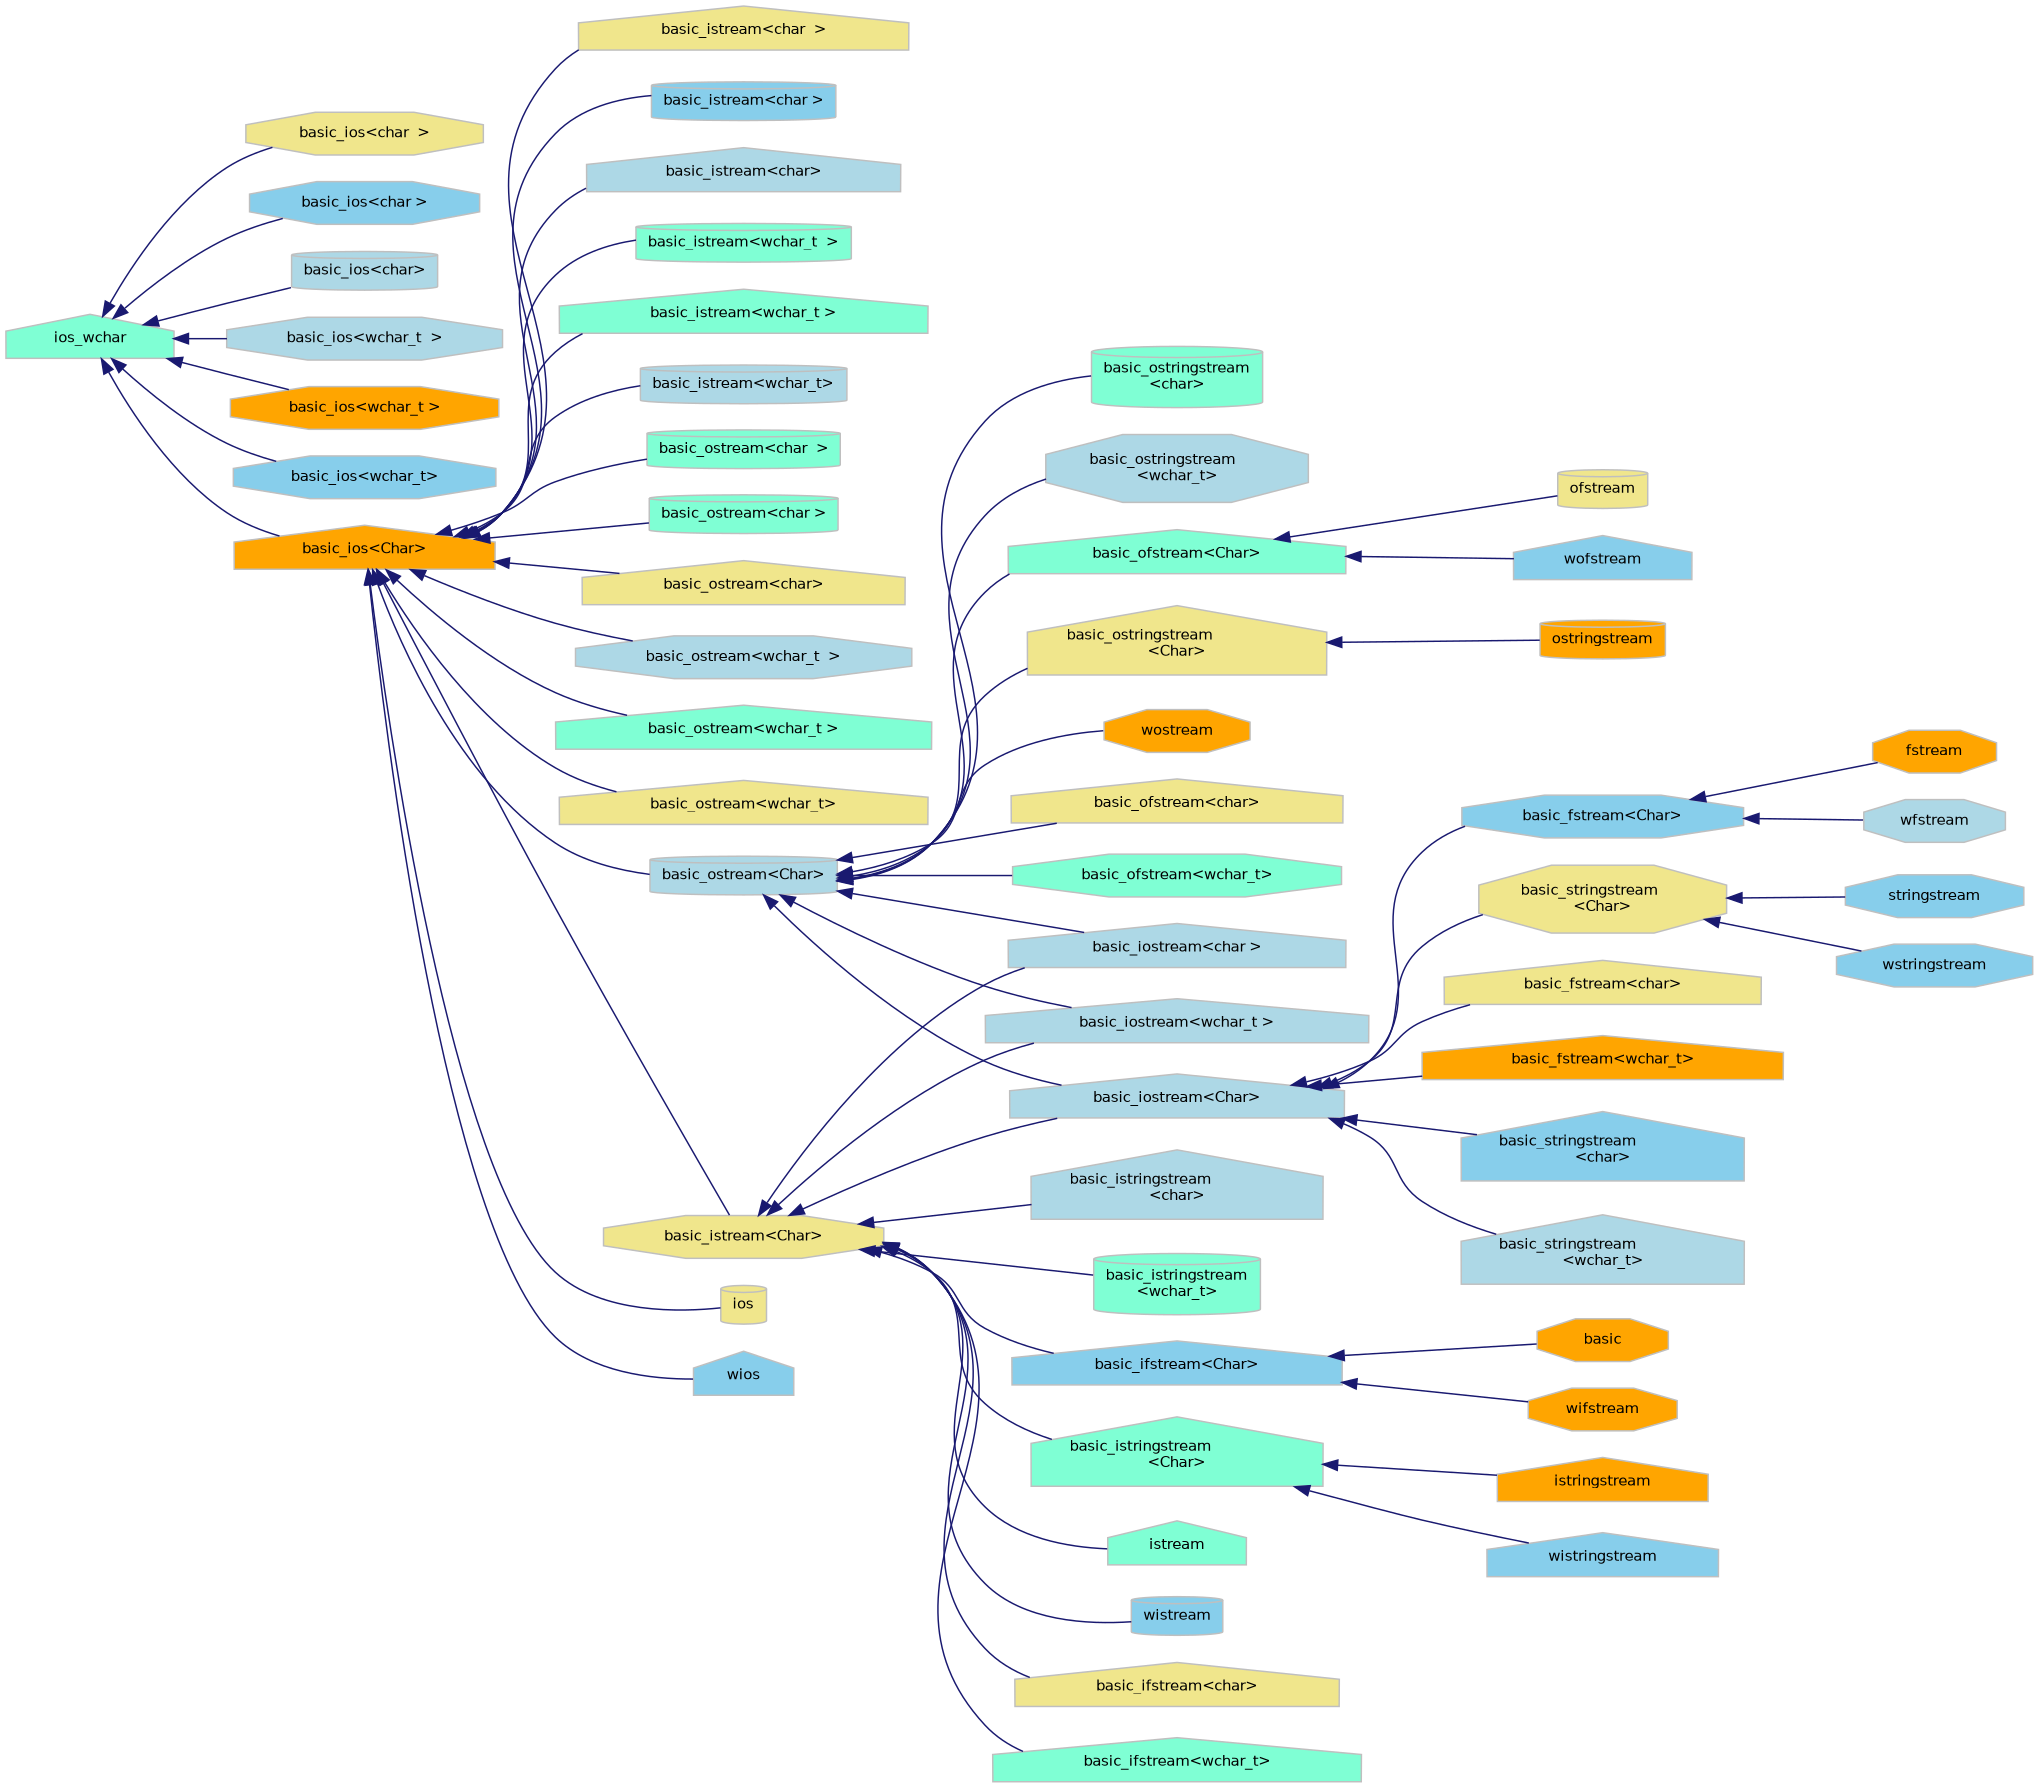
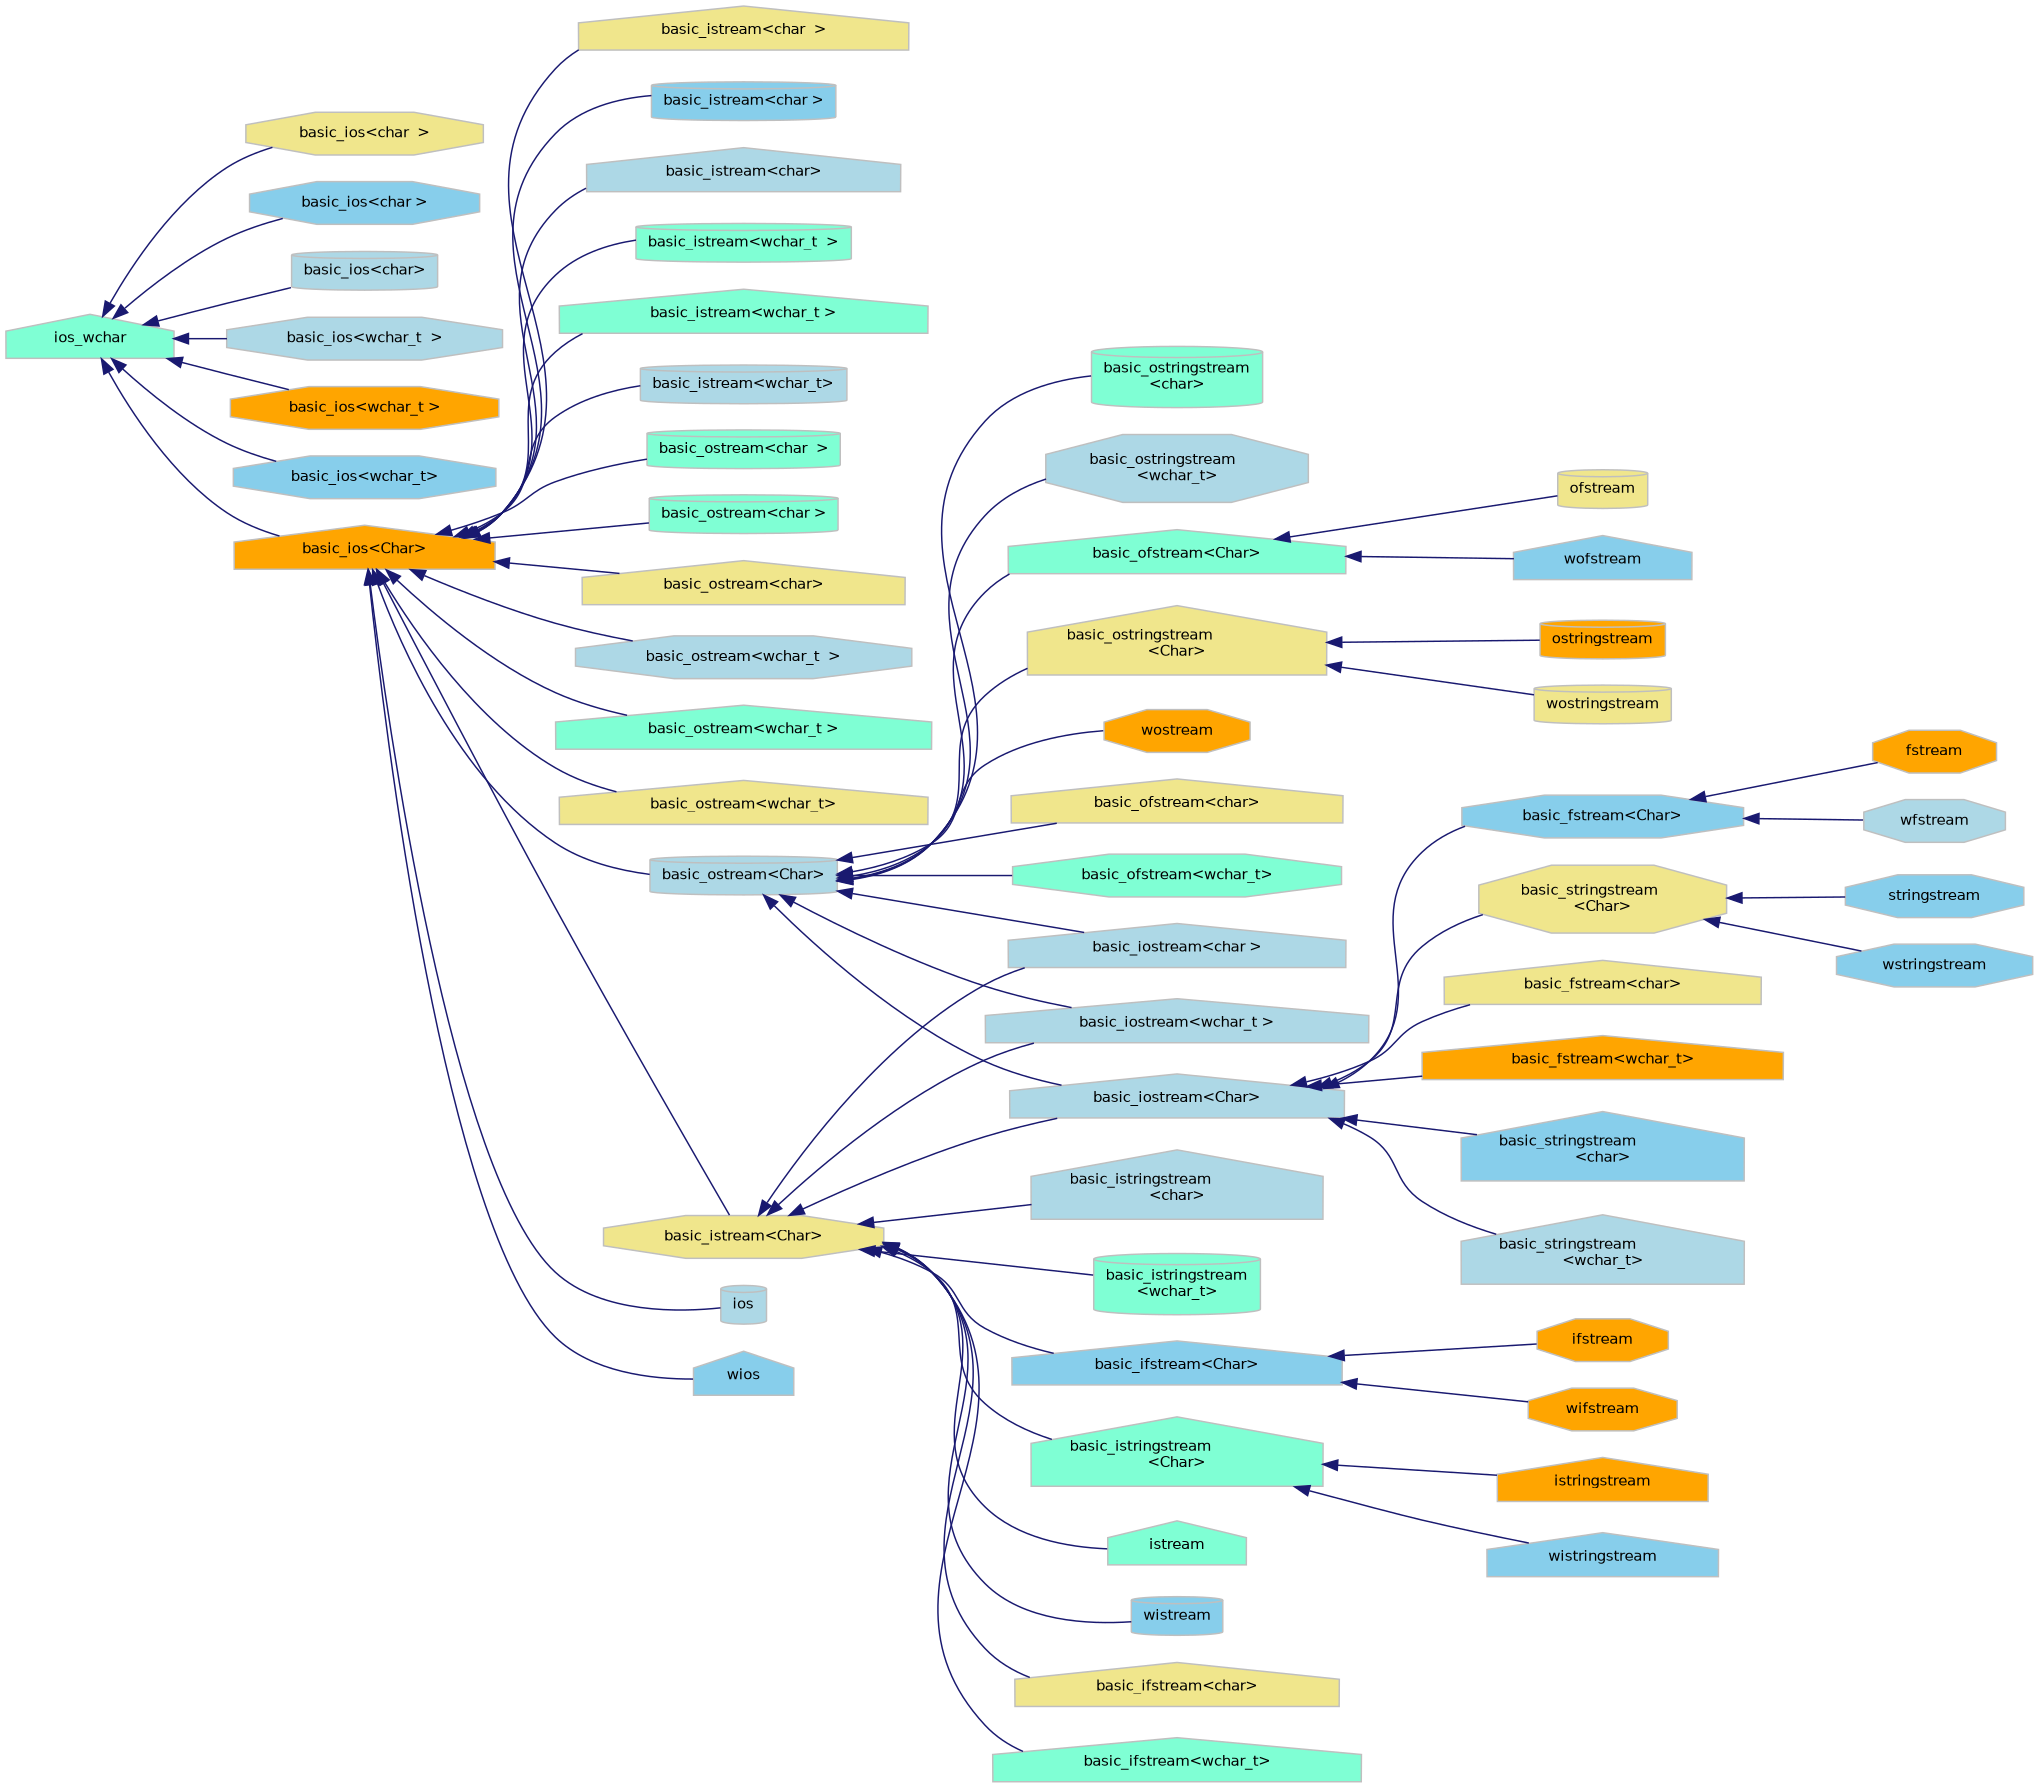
  digraph {
    rankdir=LR
    node [color=grey75 fillcolor=lightblue fontname=Helvetica fontsize=10 shape=house style=filled]
    edge [color=midnightblue dir=back fontname=Helvetica fontsize=10 labelfontname=Helvetica labelfontsize=10 style=solid]
    n1 [fillcolor=aquamarine height=0.2 label=ios_wchar width=0.4]
    n2 [fillcolor=khaki height=0.2 label="basic_ios\<char  \>" shape=octagon width=0.4]
    n3 [fillcolor=skyblue height=0.2 label="basic_ios\<char \>" shape=octagon width=0.4]
    n4 [height=0.2 label="basic_ios\<char\>" shape=cylinder width=0.4]
    n5 [height=0.2 label="basic_ios\<wchar_t  \>" shape=octagon width=0.4]
    n6 [fillcolor=orange height=0.2 label="basic_ios\<wchar_t \>" shape=octagon width=0.4]
    n7 [fillcolor=skyblue height=0.2 label="basic_ios\<wchar_t\>" shape=octagon width=0.4]
    n8 [fillcolor=orange height=0.2 label="basic_ios\<Char\>" width=0.4]
    n9 [fillcolor=khaki height=0.2 label="basic_istream\<char  \>" width=0.4]
    n10 [fillcolor=skyblue height=0.2 label="basic_istream\<char \>" shape=cylinder width=0.4]
    n11 [height=0.2 label="basic_istream\<char\>" width=0.4]
    n12 [fillcolor=aquamarine height=0.2 label="basic_istream\<wchar_t  \>" shape=cylinder width=0.4]
    n13 [fillcolor=aquamarine height=0.2 label="basic_istream\<wchar_t \>" width=0.4]
    n14 [height=0.2 label="basic_istream\<wchar_t\>" shape=cylinder width=0.4]
    n15 [fillcolor=aquamarine height=0.2 label="basic_ostream\<char  \>" shape=cylinder width=0.4]
    n16 [fillcolor=aquamarine height=0.2 label="basic_ostream\<char \>" shape=cylinder width=0.4]
    n17 [fillcolor=khaki height=0.2 label="basic_ostream\<char\>" width=0.4]
    n18 [height=0.2 label="basic_ostream\<wchar_t  \>" shape=octagon width=0.4]
    n19 [fillcolor=aquamarine height=0.2 label="basic_ostream\<wchar_t \>" width=0.4]
    n20 [fillcolor=khaki height=0.2 label="basic_ostream\<wchar_t\>" width=0.4]
    n21 [fillcolor=khaki height=0.2 label="basic_istream\<Char\>" shape=octagon width=0.4]
    n22 [height=0.2 label="basic_ostream\<Char\>" shape=cylinder width=0.4]
-   n23 [fillcolor=khaki height=0.2 label=ios shape=cylinder width=0.4]
+   n23 [height=0.2 label=ios shape=cylinder width=0.4]
    n24 [fillcolor=skyblue height=0.2 label=wios width=0.4]
    n25 [fillcolor=khaki height=0.2 label="basic_ifstream\<char\>" width=0.4]
    n26 [fillcolor=aquamarine height=0.2 label="basic_ifstream\<wchar_t\>" width=0.4]
    n27 [height=0.2 label="basic_iostream\<char \>" width=0.4]
    n28 [height=0.2 label="basic_iostream\<wchar_t \>" width=0.4]
    n29 [height=0.2 label="basic_istringstream\l\<char\>" width=0.4]
    n30 [fillcolor=aquamarine height=0.2 label="basic_istringstream\l\<wchar_t\>" shape=cylinder width=0.4]
    n31 [fillcolor=skyblue height=0.2 label="basic_ifstream\<Char\>" width=0.4]
    n32 [height=0.2 label="basic_iostream\<Char\>" width=0.4]
    n33 [fillcolor=aquamarine height=0.2 label="basic_istringstream\l\<Char\>" width=0.4]
    n34 [fillcolor=aquamarine height=0.2 label=istream width=0.4]
    n35 [fillcolor=skyblue height=0.2 label=wistream shape=cylinder width=0.4]
    n36 [fillcolor=khaki height=0.2 label="basic_ofstream\<char\>" width=0.4]
    n37 [fillcolor=aquamarine height=0.2 label="basic_ofstream\<wchar_t\>" shape=octagon width=0.4]
    n38 [fillcolor=aquamarine height=0.2 label="basic_ostringstream\l\<char\>" shape=cylinder width=0.4]
    n39 [height=0.2 label="basic_ostringstream\l\<wchar_t\>" shape=octagon width=0.4]
    n40 [fillcolor=aquamarine height=0.2 label="basic_ofstream\<Char\>" width=0.4]
    n41 [fillcolor=khaki height=0.2 label="basic_ostringstream\l\<Char\>" width=0.4]
    n42 [fillcolor=orange height=0.2 label=wostream shape=octagon width=0.4]
-   n43 [fillcolor=orange height=0.2 label=basic shape=octagon width=0.4]
+   n43 [fillcolor=orange height=0.2 label=ifstream shape=octagon width=0.4]
    n44 [fillcolor=orange height=0.2 label=wifstream shape=octagon width=0.4]
    n45 [fillcolor=khaki height=0.2 label="basic_fstream\<char\>" width=0.4]
    n46 [fillcolor=orange height=0.2 label="basic_fstream\<wchar_t\>" width=0.4]
    n47 [fillcolor=skyblue height=0.2 label="basic_stringstream\l\<char\>" width=0.4]
    n48 [height=0.2 label="basic_stringstream\l\<wchar_t\>" width=0.4]
    n49 [fillcolor=skyblue height=0.2 label="basic_fstream\<Char\>" shape=octagon width=0.4]
    n50 [fillcolor=khaki height=0.2 label="basic_stringstream\l\<Char\>" shape=octagon width=0.4]
    n51 [fillcolor=orange height=0.2 label=istringstream width=0.4]
    n52 [fillcolor=skyblue height=0.2 label=wistringstream width=0.4]
    n53 [fillcolor=orange height=0.2 label=fstream shape=octagon width=0.4]
    n54 [height=0.2 label=wfstream shape=octagon width=0.4]
    n55 [fillcolor=skyblue height=0.2 label=stringstream shape=octagon width=0.4]
    n56 [fillcolor=skyblue height=0.2 label=wstringstream shape=octagon width=0.4]
    n57 [fillcolor=khaki height=0.2 label=ofstream shape=cylinder width=0.4]
    n58 [fillcolor=skyblue height=0.2 label=wofstream width=0.4]
    n59 [fillcolor=orange height=0.2 label=ostringstream shape=cylinder width=0.4]
+   n60 [fillcolor=khaki height=0.2 label=wostringstream shape=cylinder width=0.4]
    n1 -> n2
    n1 -> n3
    n1 -> n4
    n1 -> n5
    n1 -> n6
    n1 -> n7
    n1 -> n8
    n8 -> n9
    n8 -> n10
    n8 -> n11
    n8 -> n12
    n8 -> n13
    n8 -> n14
    n8 -> n15
    n8 -> n16
    n8 -> n17
    n8 -> n18
    n8 -> n19
    n8 -> n20
    n8 -> n21
    n8 -> n22
    n8 -> n23
    n8 -> n24
    n21 -> n25
    n21 -> n26
    n21 -> n27
    n21 -> n28
    n21 -> n29
    n21 -> n30
    n21 -> n31
    n21 -> n32
    n21 -> n33
    n21 -> n34
    n21 -> n35
    n22 -> n27
    n22 -> n28
    n22 -> n32
    n22 -> n36
    n22 -> n37
    n22 -> n38
    n22 -> n39
    n22 -> n40
    n22 -> n41
    n22 -> n42
    n31 -> n43
    n31 -> n44
    n32 -> n45
    n32 -> n46
    n32 -> n47
    n32 -> n48
    n32 -> n49
    n32 -> n50
    n33 -> n51
    n33 -> n52
    n40 -> n57
    n40 -> n58
    n41 -> n59
+   n41 -> n60
    n49 -> n53
    n49 -> n54
    n50 -> n55
    n50 -> n56
  }
